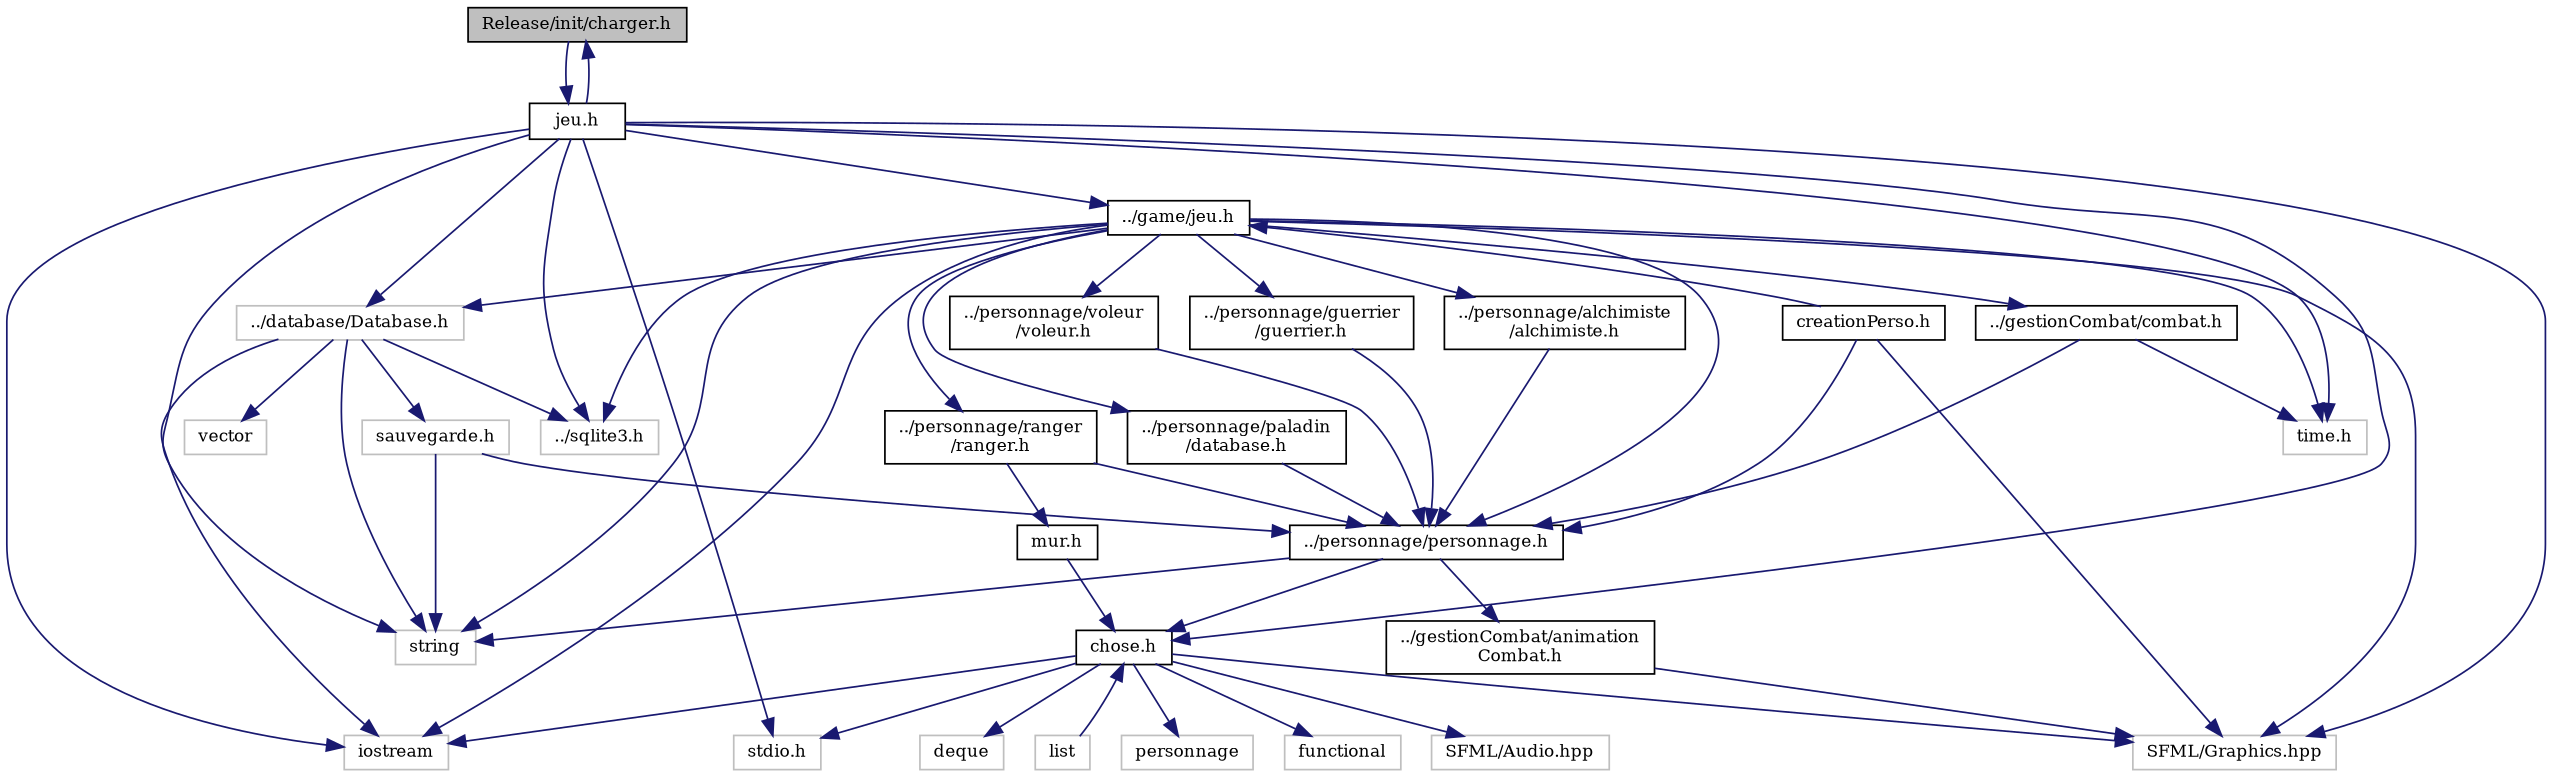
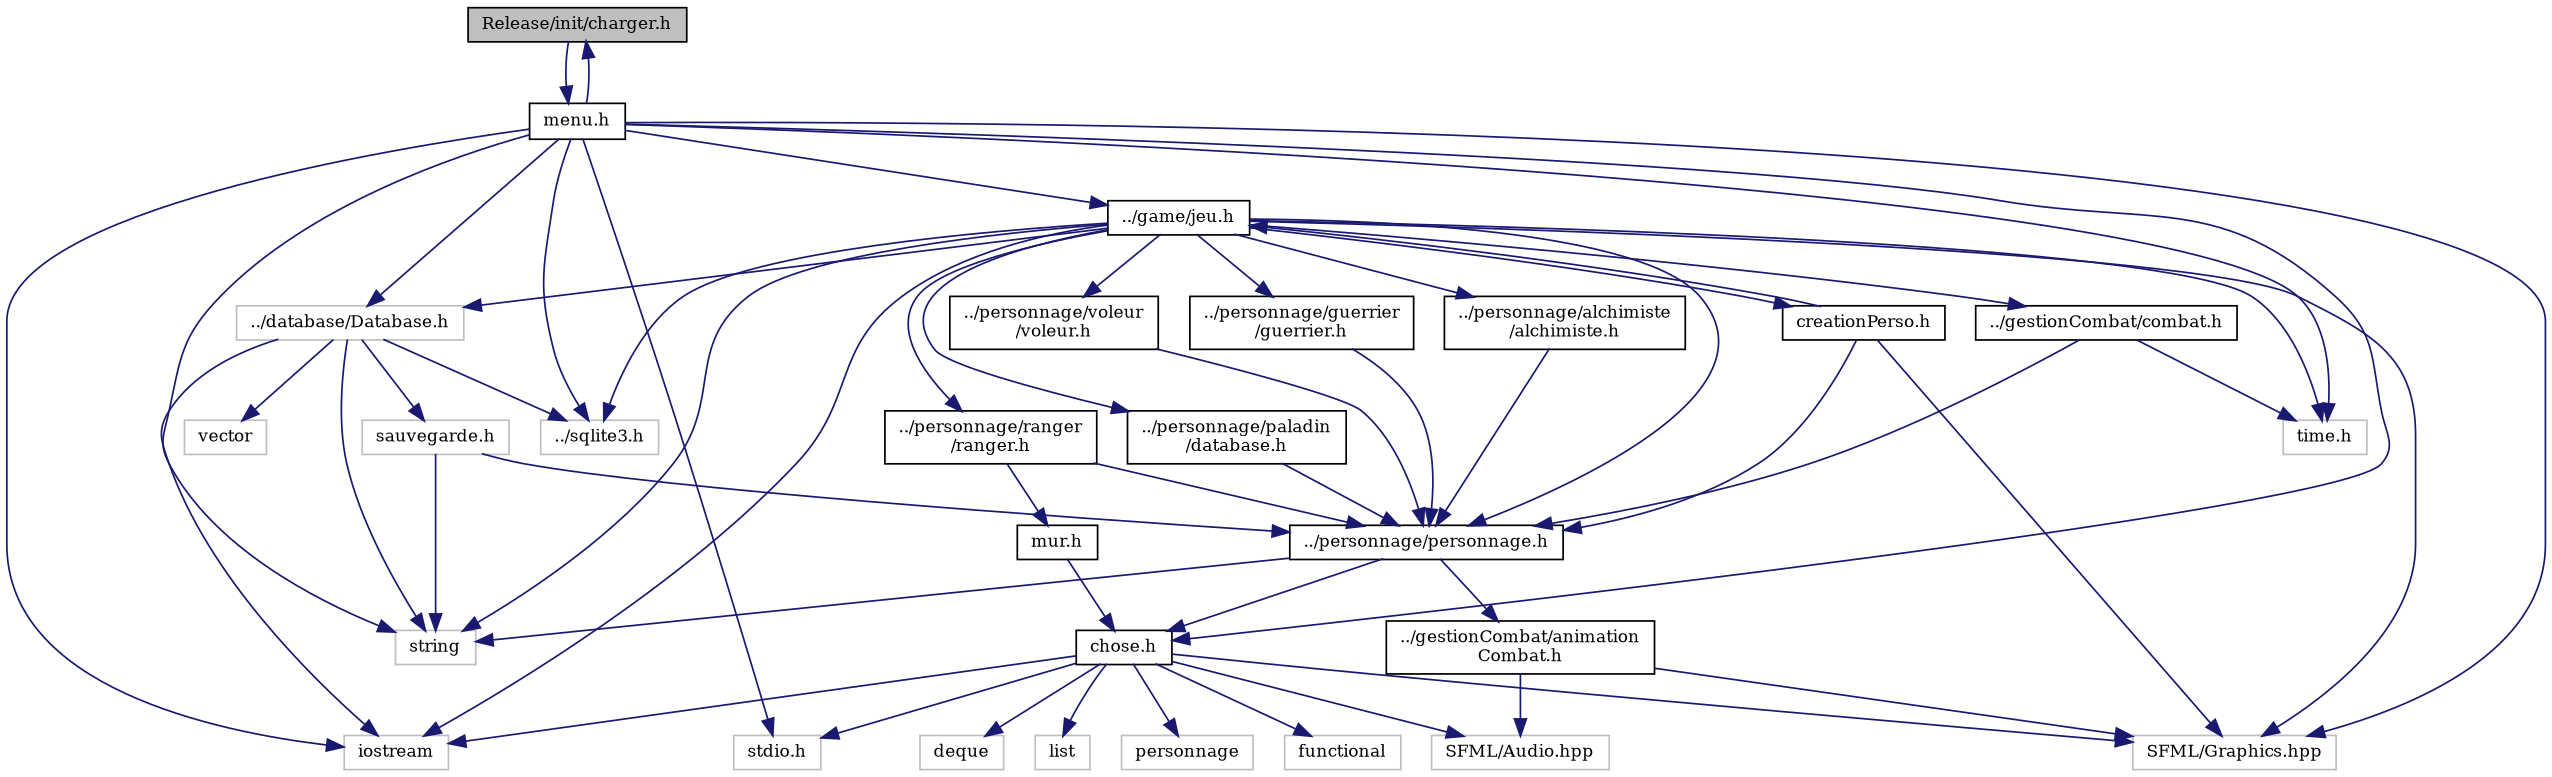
  digraph {
    fontname="DejaVu Serif"
    node [color=black fillcolor=white fontname="DejaVu Serif" fontsize=10 shape=record style=filled]
    edge [color=midnightblue fontname="DejaVu Serif" fontsize=10 labelfontname=Helvetica labelfontsize=10 style=solid]
    n1 [fillcolor=grey75 fontcolor=black height=0.2 label="Release/init/charger.h" width=0.4]
-   n2 [height=0.2 label="jeu.h" width=0.4]
+   n2 [height=0.2 label="menu.h" width=0.4]
    n3 [color=grey75 height=0.2 label="SFML/Graphics.hpp" width=0.4]
    n4 [color=grey75 height=0.2 label=iostream width=0.4]
    n5 [color=grey75 height=0.2 label="../database/Database.h" width=0.4]
    n6 [color=grey75 height=0.2 label="../sqlite3.h" width=0.4]
    n7 [color=grey75 height=0.2 label=string width=0.4]
    n8 [height=0.2 label="chose.h" width=0.4]
    n9 [color=grey75 height=0.2 label="stdio.h" width=0.4]
    n10 [color=grey75 height=0.2 label="time.h" width=0.4]
    n11 [height=0.2 label="../game/jeu.h" width=0.4]
    n12 [color=grey75 height=0.2 label=vector width=0.4]
    n13 [color=grey75 height=0.2 label="sauvegarde.h" width=0.4]
    n14 [color=grey75 height=0.2 label="SFML/Audio.hpp" width=0.4]
    n15 [color=grey75 height=0.2 label=personnage width=0.4]
    n16 [color=grey75 height=0.2 label=functional width=0.4]
    n17 [color=grey75 height=0.2 label=deque width=0.4]
    n18 [color=grey75 height=0.2 label=list width=0.4]
    n19 [height=0.2 label="../personnage/personnage.h" width=0.4]
    n20 [height=0.2 label="../gestionCombat/combat.h" width=0.4]
    n21 [height=0.2 label="../personnage/paladin\l/database.h" width=0.4]
    n22 [height=0.2 label="../personnage/guerrier\l/guerrier.h" width=0.4]
    n23 [height=0.2 label="../personnage/alchimiste\l/alchimiste.h" width=0.4]
    n24 [height=0.2 label="../personnage/ranger\l/ranger.h" width=0.4]
    n25 [height=0.2 label="../personnage/voleur\l/voleur.h" width=0.4]
    n26 [height=0.2 label="creationPerso.h" width=0.4]
    n27 [height=0.2 label="../gestionCombat/animation\lCombat.h" width=0.4]
    n28 [height=0.2 label="mur.h" width=0.4]
    n1 -> n2
    n2 -> n1
    n2 -> n3
    n2 -> n4
    n2 -> n5
    n2 -> n6
    n2 -> n7
    n2 -> n8
    n2 -> n9
    n2 -> n10
    n2 -> n11
    n5 -> n4
    n5 -> n6
    n5 -> n7
    n5 -> n12
    n5 -> n13
    n8 -> n3
    n8 -> n4
    n8 -> n9
    n8 -> n14
    n8 -> n15
    n8 -> n16
    n8 -> n17
-   n18 -> n8
+   n8 -> n18
    n11 -> n3
    n11 -> n4
    n11 -> n5
    n11 -> n6
    n11 -> n7
    n11 -> n10
    n11 -> n19
    n11 -> n20
    n11 -> n21
    n11 -> n22
    n11 -> n23
    n11 -> n24
    n11 -> n25
+   n11 -> n26
    n13 -> n7
    n13 -> n19
    n19 -> n7
    n19 -> n8
    n19 -> n27
    n20 -> n10
    n20 -> n19
    n21 -> n19
    n22 -> n19
    n23 -> n19
    n24 -> n19
    n24 -> n28
    n25 -> n19
    n26 -> n3
    n26 -> n11
    n26 -> n19
    n27 -> n3
+   n27 -> n14
    n28 -> n8
  }
